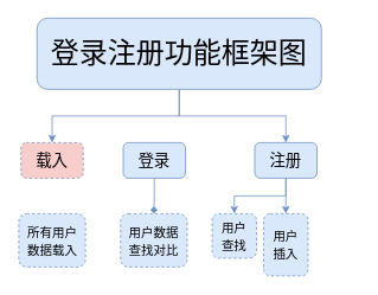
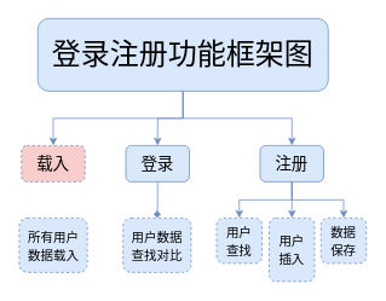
  <mxCell id="0" />
  <mxCell id="1" parent="0" />
+ <mxCell id="2" style="edgeStyle=orthogonalEdgeStyle;rounded=0;orthogonalLoop=1;jettySize=auto;html=1;exitX=0.5;exitY=1;exitDx=0;exitDy=0;entryX=0.5;entryY=0;entryDx=0;entryDy=0;fontFamily=Times New Roman;fontSize=16;fillColor=#dae8fc;strokeColor=#6c8ebf;" parent="1" source="5" target="8" edge="1"><mxGeometry relative="1" as="geometry" /></mxCell>
  <mxCell id="3" style="edgeStyle=orthogonalEdgeStyle;rounded=0;orthogonalLoop=1;jettySize=auto;html=1;fontFamily=Times New Roman;fontSize=16;fillColor=#dae8fc;strokeColor=#6c8ebf;" parent="1" source="5" target="12" edge="1"><mxGeometry relative="1" as="geometry" /></mxCell>
  <mxCell id="4" style="edgeStyle=orthogonalEdgeStyle;rounded=0;orthogonalLoop=1;jettySize=auto;html=1;entryX=0.5;entryY=0;entryDx=0;entryDy=0;fontFamily=Times New Roman;fontSize=16;fillColor=#dae8fc;strokeColor=#6c8ebf;" parent="1" source="5" target="6" edge="1"><mxGeometry relative="1" as="geometry" /></mxCell>
  <mxCell id="5" value="登录注册功能框架图" style="rounded=1;whiteSpace=wrap;html=1;fontFamily=Times New Roman;fontSize=32;fillColor=#dae8fc;strokeColor=#6c8ebf;" parent="1" vertex="1"><mxGeometry x="41" y="20" width="320" height="80" as="geometry" /></mxCell>
  <mxCell id="6" value="&lt;font style=&quot;font-size: 18px;&quot;&gt;载入&lt;/font&gt;" style="rounded=1;whiteSpace=wrap;html=1;fontFamily=Times New Roman;fontSize=16;dashed=1;fillColor=#f8cecc;strokeColor=#6c8ebf;" parent="1" vertex="1"><mxGeometry x="23" y="160" width="70" height="40" as="geometry" /></mxCell>
  <mxCell id="7" style="edgeStyle=orthogonalEdgeStyle;rounded=0;orthogonalLoop=1;jettySize=auto;html=1;exitX=0.5;exitY=1;exitDx=0;exitDy=0;fontFamily=Times New Roman;fontSize=18;fillColor=#dae8fc;strokeColor=#6c8ebf;endArrow=diamond;" parent="1" source="8" target="14" edge="1"><mxGeometry relative="1" as="geometry" /></mxCell>
  <mxCell id="8" value="&lt;font style=&quot;font-size: 18px;&quot;&gt;登录&lt;/font&gt;" style="rounded=1;whiteSpace=wrap;html=1;fontFamily=Times New Roman;fontSize=16;fillColor=#dae8fc;strokeColor=#6c8ebf;" parent="1" vertex="1"><mxGeometry x="138" y="160" width="70" height="40" as="geometry" /></mxCell>
  <mxCell id="9" style="edgeStyle=orthogonalEdgeStyle;rounded=0;orthogonalLoop=1;jettySize=auto;html=1;entryX=0.5;entryY=0;entryDx=0;entryDy=0;fontFamily=Times New Roman;fontSize=18;fillColor=#dae8fc;strokeColor=#6c8ebf;" parent="1" source="12" target="15" edge="1"><mxGeometry relative="1" as="geometry" /></mxCell>
  <mxCell id="10" style="edgeStyle=orthogonalEdgeStyle;rounded=0;orthogonalLoop=1;jettySize=auto;html=1;entryX=0.5;entryY=0;entryDx=0;entryDy=0;fontFamily=Times New Roman;fontSize=18;fillColor=#dae8fc;strokeColor=#6c8ebf;" parent="1" source="12" target="16" edge="1"><mxGeometry relative="1" as="geometry" /></mxCell>
+ <mxCell id="11" style="edgeStyle=orthogonalEdgeStyle;rounded=0;orthogonalLoop=1;jettySize=auto;html=1;entryX=0.5;entryY=0;entryDx=0;entryDy=0;fontFamily=Times New Roman;fontSize=18;exitX=0.5;exitY=1;exitDx=0;exitDy=0;fillColor=#dae8fc;strokeColor=#6c8ebf;" parent="1" source="12" target="17" edge="1"><mxGeometry relative="1" as="geometry"><mxPoint x="317" y="210" as="sourcePoint" /></mxGeometry></mxCell>
  <mxCell id="12" value="&lt;font style=&quot;font-size: 18px;&quot;&gt;注册&lt;/font&gt;" style="rounded=1;whiteSpace=wrap;html=1;fontFamily=Times New Roman;fontSize=16;fillColor=#dae8fc;strokeColor=#6c8ebf;" parent="1" vertex="1"><mxGeometry x="286" y="160" width="70" height="40" as="geometry" /></mxCell>
  <mxCell id="13" value="&lt;font style=&quot;font-size: 14px;&quot;&gt;所有用户&lt;br&gt;数据载入&lt;/font&gt;" style="rounded=1;whiteSpace=wrap;html=1;fontFamily=Times New Roman;fontSize=16;dashed=1;fillColor=#dae8fc;strokeColor=#6c8ebf;" parent="1" vertex="1"><mxGeometry x="20.5" y="240" width="75" height="60" as="geometry" /></mxCell>
  <mxCell id="14" value="&lt;span style=&quot;font-size: 14px;&quot;&gt;用户数据&lt;br&gt;查找对比&lt;/span&gt;" style="rounded=1;whiteSpace=wrap;html=1;fontFamily=Times New Roman;fontSize=16;dashed=1;fillColor=#dae8fc;strokeColor=#6c8ebf;" parent="1" vertex="1"><mxGeometry x="135" y="240" width="75" height="60" as="geometry" /></mxCell>
  <mxCell id="15" value="&lt;span style=&quot;font-size: 14px;&quot;&gt;用户&lt;br&gt;查找&lt;/span&gt;" style="rounded=1;whiteSpace=wrap;html=1;fontFamily=Times New Roman;fontSize=16;dashed=1;fillColor=#dae8fc;strokeColor=#6c8ebf;" parent="1" vertex="1"><mxGeometry x="238" y="240" width="50" height="50" as="geometry" /></mxCell>
  <mxCell id="16" value="&lt;span style=&quot;font-size: 14px;&quot;&gt;用户&lt;br&gt;插入&lt;/span&gt;" style="rounded=1;whiteSpace=wrap;html=1;fontFamily=Times New Roman;fontSize=16;dashed=1;fillColor=#dae8fc;strokeColor=#6c8ebf;" parent="1" vertex="1"><mxGeometry x="296" y="240" width="50" height="70" as="geometry" /></mxCell>
+ <mxCell id="17" value="&lt;span style=&quot;font-size: 14px;&quot;&gt;数据&lt;br&gt;保存&lt;/span&gt;" style="rounded=1;whiteSpace=wrap;html=1;fontFamily=Times New Roman;fontSize=16;dashed=1;fillColor=#dae8fc;strokeColor=#6c8ebf;" parent="1" vertex="1"><mxGeometry x="353" y="240" width="50" height="50" as="geometry" /></mxCell>
